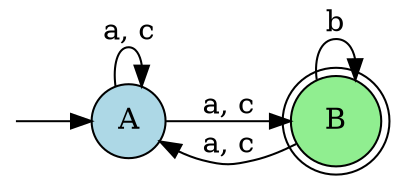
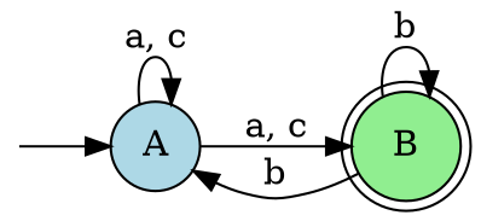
  digraph {
    rankdir=LR
    node [fillcolor=lightblue style=filled]
    A [shape=circle]
    B [fillcolor=lightgreen shape=doublecircle]
    start [shape=point style=invis]
    A -> A [label="a, c"]
    A -> B [label="a, c"]
-   B -> A [label="a, c"]
+   B -> A [label=b]
    B -> B [label=b]
    start -> A
  }
